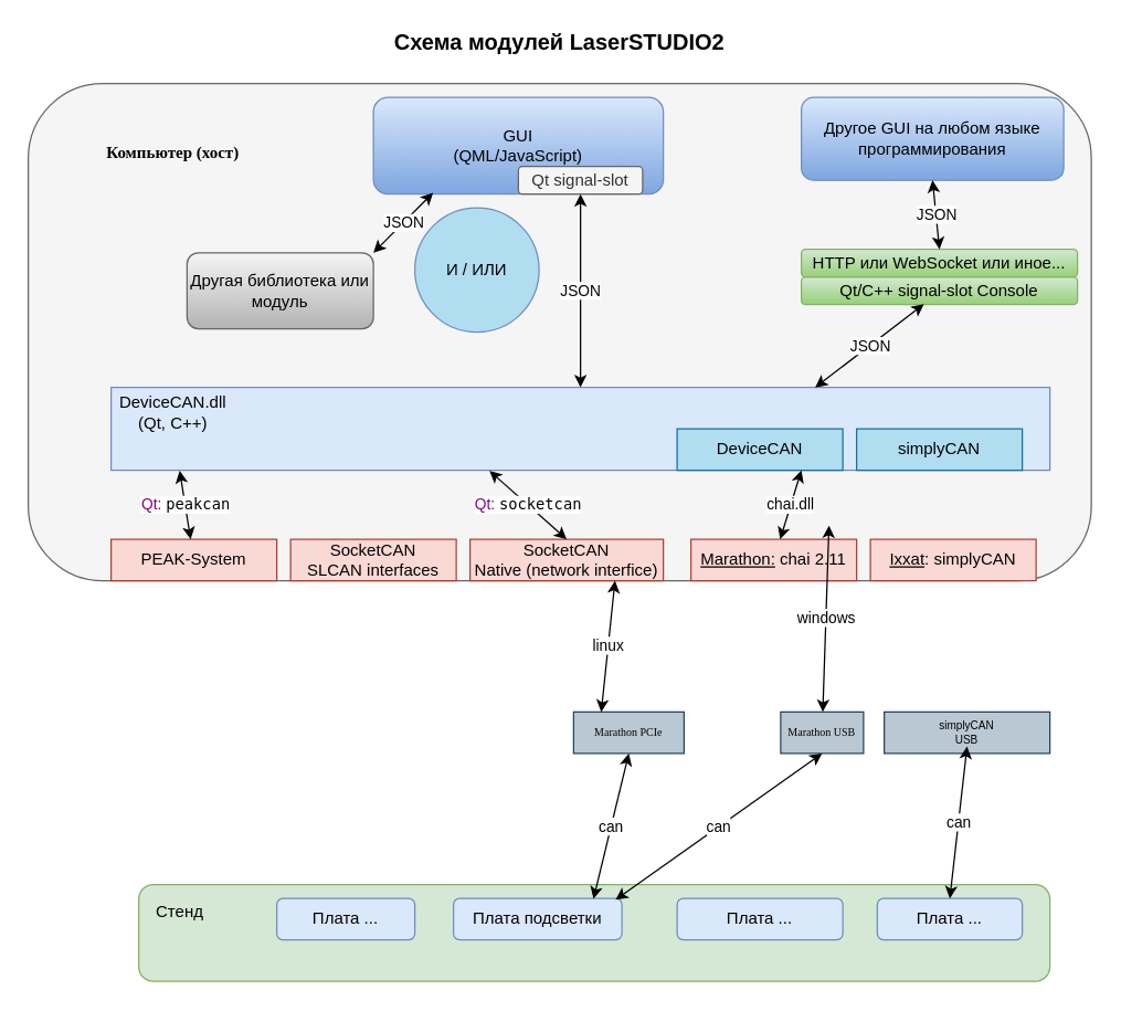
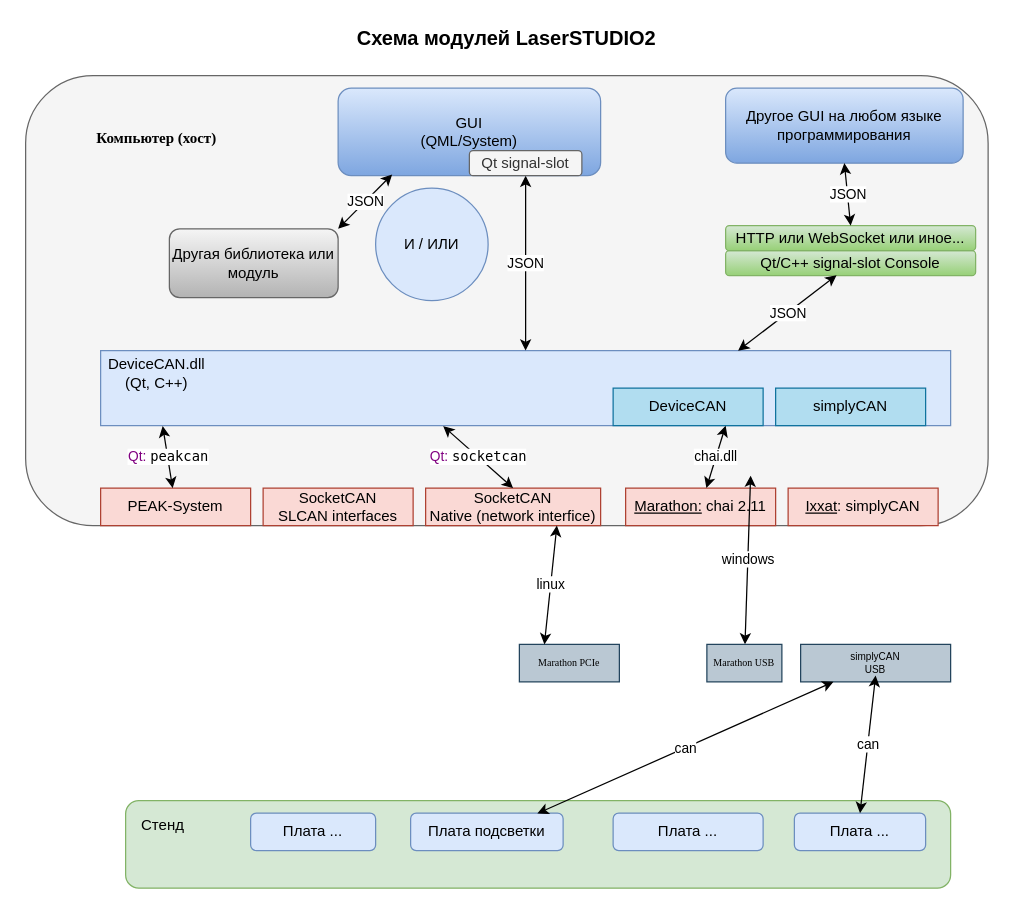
  <mxCell id="0" />
  <mxCell id="1" parent="0" />
  <mxCell id="2" value="" style="rounded=1;whiteSpace=wrap;html=1;fillColor=#d5e8d4;strokeColor=#82b366;" vertex="1" parent="1"><mxGeometry x="100" y="640" width="660" height="70" as="geometry" /></mxCell>
  <mxCell id="3" value="Плата подсветки" style="rounded=1;whiteSpace=wrap;html=1;fillColor=#dae8fc;strokeColor=#6c8ebf;" vertex="1" parent="1"><mxGeometry x="328" y="650" width="122" height="30" as="geometry" /></mxCell>
  <mxCell id="4" value="Стенд" style="text;html=1;strokeColor=none;fillColor=none;align=center;verticalAlign=middle;whiteSpace=wrap;rounded=0;" vertex="1" parent="1"><mxGeometry x="110" y="650" width="40" height="20" as="geometry" /></mxCell>
  <mxCell id="5" value="Плата ..." style="rounded=1;whiteSpace=wrap;html=1;fillColor=#dae8fc;strokeColor=#6c8ebf;" vertex="1" parent="1"><mxGeometry x="200" y="650" width="100" height="30" as="geometry" /></mxCell>
  <mxCell id="6" value="Плата ..." style="rounded=1;whiteSpace=wrap;html=1;fillColor=#dae8fc;strokeColor=#6c8ebf;" vertex="1" parent="1"><mxGeometry x="490" y="650" width="120" height="30" as="geometry" /></mxCell>
  <mxCell id="7" value="Плата ..." style="rounded=1;whiteSpace=wrap;html=1;fillColor=#dae8fc;strokeColor=#6c8ebf;" vertex="1" parent="1"><mxGeometry x="635" y="650" width="105" height="30" as="geometry" /></mxCell>
  <mxCell id="8" value="" style="rounded=1;whiteSpace=wrap;html=1;fillColor=#f5f5f5;strokeColor=#666666;fontColor=#333333;" vertex="1" parent="1"><mxGeometry x="20" y="60" width="770" height="360" as="geometry" /></mxCell>
  <mxCell id="9" value="&lt;font face=&quot;Verdana&quot;&gt;&lt;b&gt;Компьютер (хост)&lt;/b&gt;&lt;/font&gt;" style="text;html=1;strokeColor=none;fillColor=none;align=center;verticalAlign=middle;whiteSpace=wrap;rounded=0;" vertex="1" parent="1"><mxGeometry x="45" y="85" width="160" height="50" as="geometry" /></mxCell>
  <mxCell id="10" value="&lt;div style=&quot;font-size: 16px&quot;&gt;Схема модулей LaserSTUDIO2&lt;/div&gt;" style="text;html=1;strokeColor=none;fillColor=none;align=center;verticalAlign=middle;whiteSpace=wrap;rounded=0;fontStyle=1" vertex="1" parent="1"><mxGeometry x="175" y="20" width="460" height="20" as="geometry" /></mxCell>
  <mxCell id="11" value="&lt;u&gt;Marathon:&lt;/u&gt; chai 2.11" style="rounded=0;whiteSpace=wrap;html=1;fillColor=#fad9d5;strokeColor=#ae4132;" vertex="1" parent="1"><mxGeometry x="500" y="390" width="120" height="30" as="geometry" /></mxCell>
  <mxCell id="12" value="SocketCAN&lt;br&gt;Native (network interfice)" style="rounded=0;whiteSpace=wrap;html=1;fillColor=#fad9d5;strokeColor=#ae4132;" vertex="1" parent="1"><mxGeometry x="340" y="390" width="140" height="30" as="geometry" /></mxCell>
  <mxCell id="13" value="&lt;u&gt;Ixxat&lt;/u&gt;: simplyCAN" style="rounded=0;whiteSpace=wrap;html=1;fillColor=#fad9d5;strokeColor=#ae4132;" vertex="1" parent="1"><mxGeometry x="630" y="390" width="120" height="30" as="geometry" /></mxCell>
  <mxCell id="14" value="SocketCAN&lt;br&gt;SLCAN interfaces" style="rounded=0;whiteSpace=wrap;html=1;fillColor=#fad9d5;strokeColor=#ae4132;" vertex="1" parent="1"><mxGeometry x="210" y="390" width="120" height="30" as="geometry" /></mxCell>
  <mxCell id="15" value="windows" style="endArrow=classic;startArrow=classic;html=1;rounded=1;" edge="1" parent="1" source="16"><mxGeometry width="50" height="50" relative="1" as="geometry"><mxPoint x="610" y="510" as="sourcePoint" /><mxPoint x="600" y="380" as="targetPoint" /></mxGeometry></mxCell>
  <mxCell id="16" value="&lt;p style=&quot;font-size: 8px&quot;&gt;&lt;font style=&quot;font-size: 8px&quot; face=&quot;Verdana&quot;&gt;Marathon USB&lt;/font&gt;&lt;/p&gt;" style="rounded=0;whiteSpace=wrap;html=1;fillColor=#bac8d3;strokeColor=#23445d;" vertex="1" parent="1"><mxGeometry x="565" y="515" width="60" height="30" as="geometry" /></mxCell>
  <mxCell id="17" value="&lt;p style=&quot;font-size: 8px&quot;&gt;simplyCAN&lt;br&gt;USB&lt;br&gt;&lt;/p&gt;" style="rounded=0;whiteSpace=wrap;html=1;fillColor=#bac8d3;strokeColor=#23445d;" vertex="1" parent="1"><mxGeometry x="640" y="515" width="120" height="30" as="geometry" /></mxCell>
  <mxCell id="18" value="&lt;p style=&quot;font-size: 8px&quot;&gt;&lt;font style=&quot;font-size: 8px&quot; face=&quot;Verdana&quot;&gt;Marathon PCIe&lt;/font&gt;&lt;/p&gt;" style="rounded=0;whiteSpace=wrap;html=1;fillColor=#bac8d3;strokeColor=#23445d;" vertex="1" parent="1"><mxGeometry x="415" y="515" width="80" height="30" as="geometry" /></mxCell>
  <mxCell id="19" value="&lt;div&gt;linux&lt;br&gt;&lt;/div&gt;" style="endArrow=classic;startArrow=classic;html=1;rounded=1;entryX=0.75;entryY=1;entryDx=0;entryDy=0;exitX=0.25;exitY=0;exitDx=0;exitDy=0;" edge="1" parent="1" source="18" target="12"><mxGeometry width="50" height="50" relative="1" as="geometry"><mxPoint x="440" y="440" as="sourcePoint" /><mxPoint x="332" y="410" as="targetPoint" /></mxGeometry></mxCell>
  <mxCell id="20" value="" style="rounded=0;whiteSpace=wrap;html=1;fillColor=#dae8fc;strokeColor=#6c8ebf;" vertex="1" parent="1"><mxGeometry x="80" y="280" width="680" height="60" as="geometry" /></mxCell>
  <mxCell id="21" value="DeviceCAN" style="rounded=0;whiteSpace=wrap;html=1;fillColor=#b1ddf0;strokeColor=#10739e;" vertex="1" parent="1"><mxGeometry x="490" y="310" width="120" height="30" as="geometry" /></mxCell>
  <mxCell id="22" value="simplyCAN" style="rounded=0;whiteSpace=wrap;html=1;fillColor=#b1ddf0;strokeColor=#10739e;" vertex="1" parent="1"><mxGeometry x="620" y="310" width="120" height="30" as="geometry" /></mxCell>
  <mxCell id="23" value="DeviceCAN.dll&lt;br&gt;(Qt, C++)" style="text;html=1;strokeColor=none;fillColor=none;align=center;verticalAlign=middle;whiteSpace=wrap;rounded=0;" vertex="1" parent="1"><mxGeometry x="80" y="280" width="90" height="35" as="geometry" /></mxCell>
  <mxCell id="24" value="&lt;div&gt;&lt;span style=&quot;color: #800080&quot;&gt;Qt: &lt;/span&gt;&lt;code&gt;socketcan&lt;/code&gt;&lt;/div&gt;" style="endArrow=classic;startArrow=classic;html=1;entryX=0.403;entryY=1.006;entryDx=0;entryDy=0;entryPerimeter=0;exitX=0.5;exitY=0;exitDx=0;exitDy=0;" edge="1" parent="1" source="12" target="20"><mxGeometry width="50" height="50" relative="1" as="geometry"><mxPoint x="350" y="390" as="sourcePoint" /><mxPoint x="400" y="340" as="targetPoint" /></mxGeometry></mxCell>
  <mxCell id="25" value="PEAK-System" style="rounded=0;whiteSpace=wrap;html=1;fillColor=#fad9d5;strokeColor=#ae4132;" vertex="1" parent="1"><mxGeometry x="80" y="390" width="120" height="30" as="geometry" /></mxCell>
  <mxCell id="26" value="chai.dll" style="endArrow=classic;startArrow=classic;html=1;entryX=0.75;entryY=1;entryDx=0;entryDy=0;" edge="1" parent="1" source="11" target="21"><mxGeometry width="50" height="50" relative="1" as="geometry"><mxPoint x="370" y="430" as="sourcePoint" /><mxPoint x="420" y="380" as="targetPoint" /></mxGeometry></mxCell>
- <mxCell id="27" value="can" style="endArrow=classic;startArrow=classic;html=1;entryX=0.5;entryY=1;entryDx=0;entryDy=0;exitX=0.831;exitY=0.011;exitDx=0;exitDy=0;exitPerimeter=0;" edge="1" parent="1" source="3" target="18"><mxGeometry width="50" height="50" relative="1" as="geometry"><mxPoint x="340" y="540" as="sourcePoint" /><mxPoint x="390" y="490" as="targetPoint" /></mxGeometry></mxCell>
- <mxCell id="28" value="can" style="endArrow=classic;startArrow=classic;html=1;entryX=0.5;entryY=1;entryDx=0;entryDy=0;exitX=0.962;exitY=0.033;exitDx=0;exitDy=0;exitPerimeter=0;" edge="1" parent="1" source="3" target="16"><mxGeometry width="50" height="50" relative="1" as="geometry"><mxPoint x="439.382" y="570.33" as="sourcePoint" /><mxPoint x="470" y="480" as="targetPoint" /></mxGeometry></mxCell>
+ <mxCell id="27" value="can" style="endArrow=classic;startArrow=classic;html=1;exitX=0.831;exitY=0.011;exitDx=0;exitDy=0;exitPerimeter=0;" edge="1" parent="1" source="3" target="17"><mxGeometry width="50" height="50" relative="1" as="geometry"><mxPoint x="340" y="540" as="sourcePoint" /><mxPoint x="390" y="490" as="targetPoint" /></mxGeometry></mxCell>
  <mxCell id="29" value="&lt;div&gt;&lt;span style=&quot;color: #800080&quot;&gt;Qt: &lt;/span&gt;&lt;code&gt;peakcan&lt;/code&gt;&lt;code&gt;&lt;/code&gt;&lt;/div&gt;" style="endArrow=classic;startArrow=classic;html=1;entryX=0.073;entryY=1.006;entryDx=0;entryDy=0;entryPerimeter=0;" edge="1" parent="1" source="25" target="20"><mxGeometry width="50" height="50" relative="1" as="geometry"><mxPoint x="200" y="349.64" as="sourcePoint" /><mxPoint x="134.04" y="310" as="targetPoint" /></mxGeometry></mxCell>
- <mxCell id="30" value="GUI&lt;br&gt;(QML/JavaScript)" style="rounded=1;whiteSpace=wrap;html=1;fillColor=#dae8fc;gradientColor=#7ea6e0;strokeColor=#6c8ebf;" vertex="1" parent="1"><mxGeometry x="270" y="70" width="210" height="70" as="geometry" /></mxCell>
+ <mxCell id="30" value="GUI&lt;br&gt;(QML/System)" style="rounded=1;whiteSpace=wrap;html=1;fillColor=#dae8fc;gradientColor=#7ea6e0;strokeColor=#6c8ebf;" vertex="1" parent="1"><mxGeometry x="270" y="70" width="210" height="70" as="geometry" /></mxCell>
  <mxCell id="31" value="Другая библиотека или модуль" style="rounded=1;whiteSpace=wrap;html=1;fillColor=#f5f5f5;gradientColor=#b3b3b3;strokeColor=#666666;" vertex="1" parent="1"><mxGeometry x="135" y="182.5" width="135" height="55" as="geometry" /></mxCell>
  <mxCell id="32" value="JSON" style="endArrow=classic;startArrow=classic;html=1;exitX=0.5;exitY=0;exitDx=0;exitDy=0;entryX=0.5;entryY=1;entryDx=0;entryDy=0;" edge="1" parent="1" source="20" target="34"><mxGeometry width="50" height="50" relative="1" as="geometry"><mxPoint x="364" y="250" as="sourcePoint" /><mxPoint x="435" y="180" as="targetPoint" /></mxGeometry></mxCell>
  <mxCell id="33" value="Другое GUI на любом языке программирования" style="rounded=1;whiteSpace=wrap;html=1;fillColor=#dae8fc;gradientColor=#7ea6e0;strokeColor=#6c8ebf;" vertex="1" parent="1"><mxGeometry x="580" y="70" width="190" height="60" as="geometry" /></mxCell>
  <mxCell id="34" value="Qt signal-slot" style="rounded=1;whiteSpace=wrap;html=1;fillColor=#f5f5f5;strokeColor=#666666;fontColor=#333333;" vertex="1" parent="1"><mxGeometry x="375" y="120" width="90" height="20" as="geometry" /></mxCell>
  <mxCell id="35" value="Qt/С++ signal-slot Сonsole" style="rounded=1;whiteSpace=wrap;html=1;fillColor=#d5e8d4;strokeColor=#82b366;gradientColor=#97d077;" vertex="1" parent="1"><mxGeometry x="580" y="200" width="200" height="20" as="geometry" /></mxCell>
  <mxCell id="36" value="HTTP или WebSocket или иное..." style="rounded=1;whiteSpace=wrap;html=1;fillColor=#d5e8d4;strokeColor=#82b366;gradientColor=#97d077;" vertex="1" parent="1"><mxGeometry x="580" y="180" width="200" height="20" as="geometry" /></mxCell>
  <mxCell id="37" value="JSON" style="endArrow=classic;startArrow=classic;html=1;exitX=0.75;exitY=0;exitDx=0;exitDy=0;entryX=0.444;entryY=0.983;entryDx=0;entryDy=0;entryPerimeter=0;" edge="1" parent="1" source="20" target="35"><mxGeometry width="50" height="50" relative="1" as="geometry"><mxPoint x="430" y="260" as="sourcePoint" /><mxPoint x="430" y="160" as="targetPoint" /></mxGeometry></mxCell>
  <mxCell id="38" value="JSON" style="endArrow=classic;startArrow=classic;html=1;entryX=0.5;entryY=1;entryDx=0;entryDy=0;" edge="1" parent="1" target="33"><mxGeometry width="50" height="50" relative="1" as="geometry"><mxPoint x="680" y="180" as="sourcePoint" /><mxPoint x="678.8" y="229.66" as="targetPoint" /></mxGeometry></mxCell>
  <mxCell id="39" value="JSON" style="endArrow=classic;startArrow=classic;html=1;entryX=0.206;entryY=0.986;entryDx=0;entryDy=0;entryPerimeter=0;exitX=1;exitY=0;exitDx=0;exitDy=0;" edge="1" parent="1" source="31" target="30"><mxGeometry width="50" height="50" relative="1" as="geometry"><mxPoint x="380" y="250" as="sourcePoint" /><mxPoint x="430" y="180" as="targetPoint" /></mxGeometry></mxCell>
- <mxCell id="40" value="И / ИЛИ" style="ellipse;whiteSpace=wrap;html=1;aspect=fixed;fillColor=#b1ddf0;strokeColor=#6c8ebf;" vertex="1" parent="1"><mxGeometry x="300" y="150" width="90" height="90" as="geometry" /></mxCell>
+ <mxCell id="40" value="И / ИЛИ" style="ellipse;whiteSpace=wrap;html=1;aspect=fixed;fillColor=#dae8fc;strokeColor=#6c8ebf;" vertex="1" parent="1"><mxGeometry x="300" y="150" width="90" height="90" as="geometry" /></mxCell>
  <mxCell id="41" value="can" style="endArrow=classic;startArrow=classic;html=1;exitX=0.5;exitY=0;exitDx=0;exitDy=0;" edge="1" parent="1" source="7"><mxGeometry width="50" height="50" relative="1" as="geometry"><mxPoint x="455.364" y="660.99" as="sourcePoint" /><mxPoint x="700" y="540" as="targetPoint" /></mxGeometry></mxCell>
